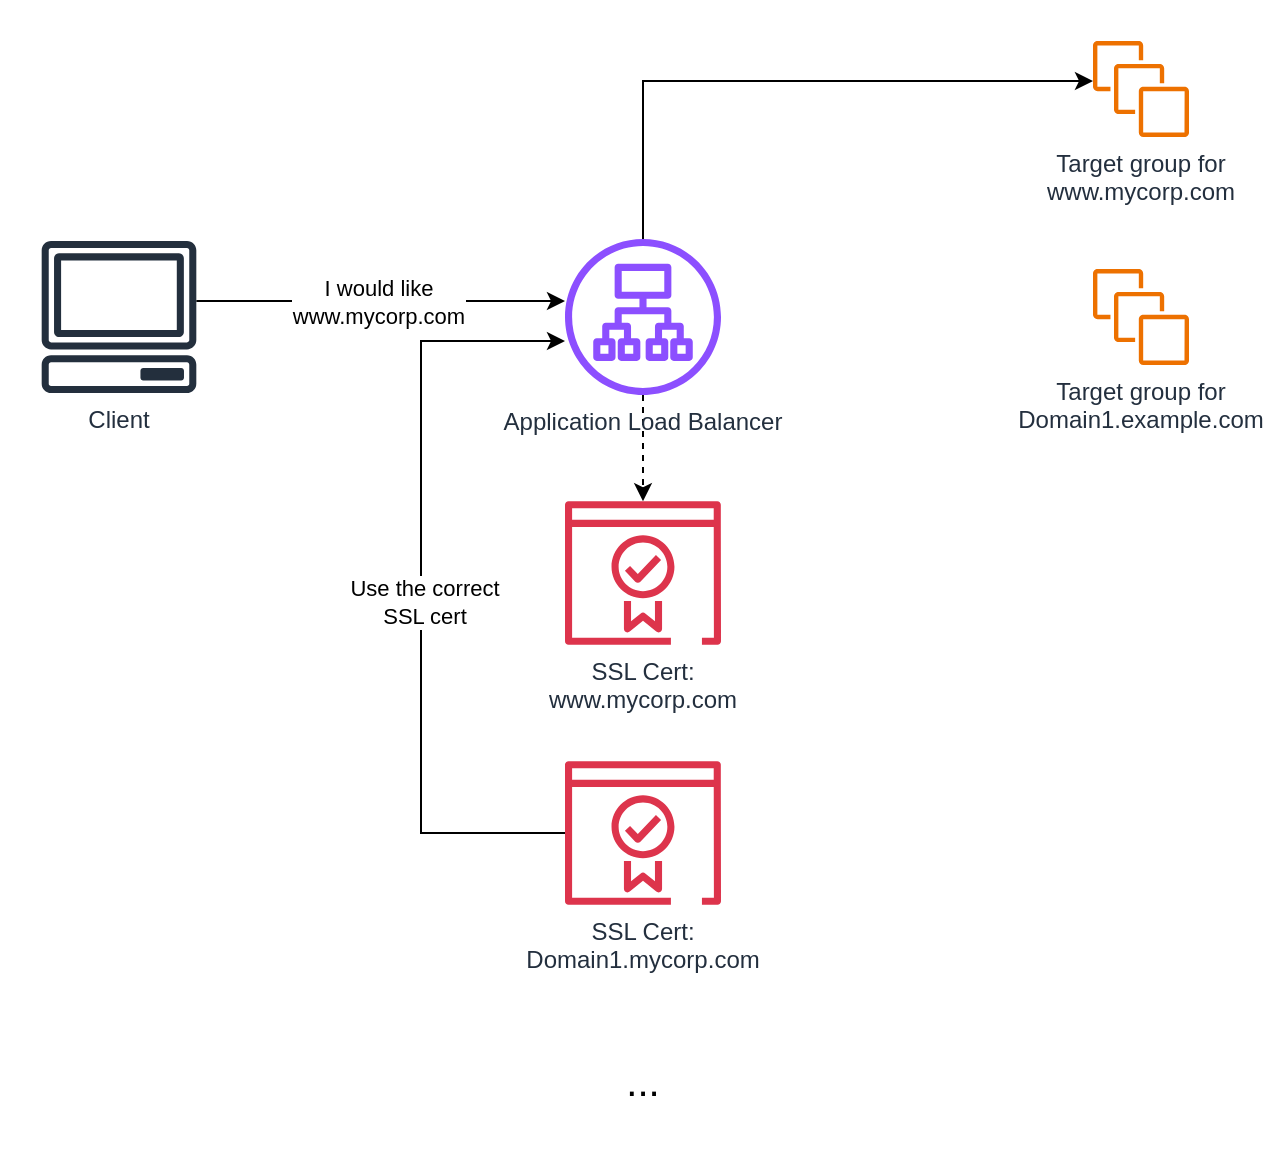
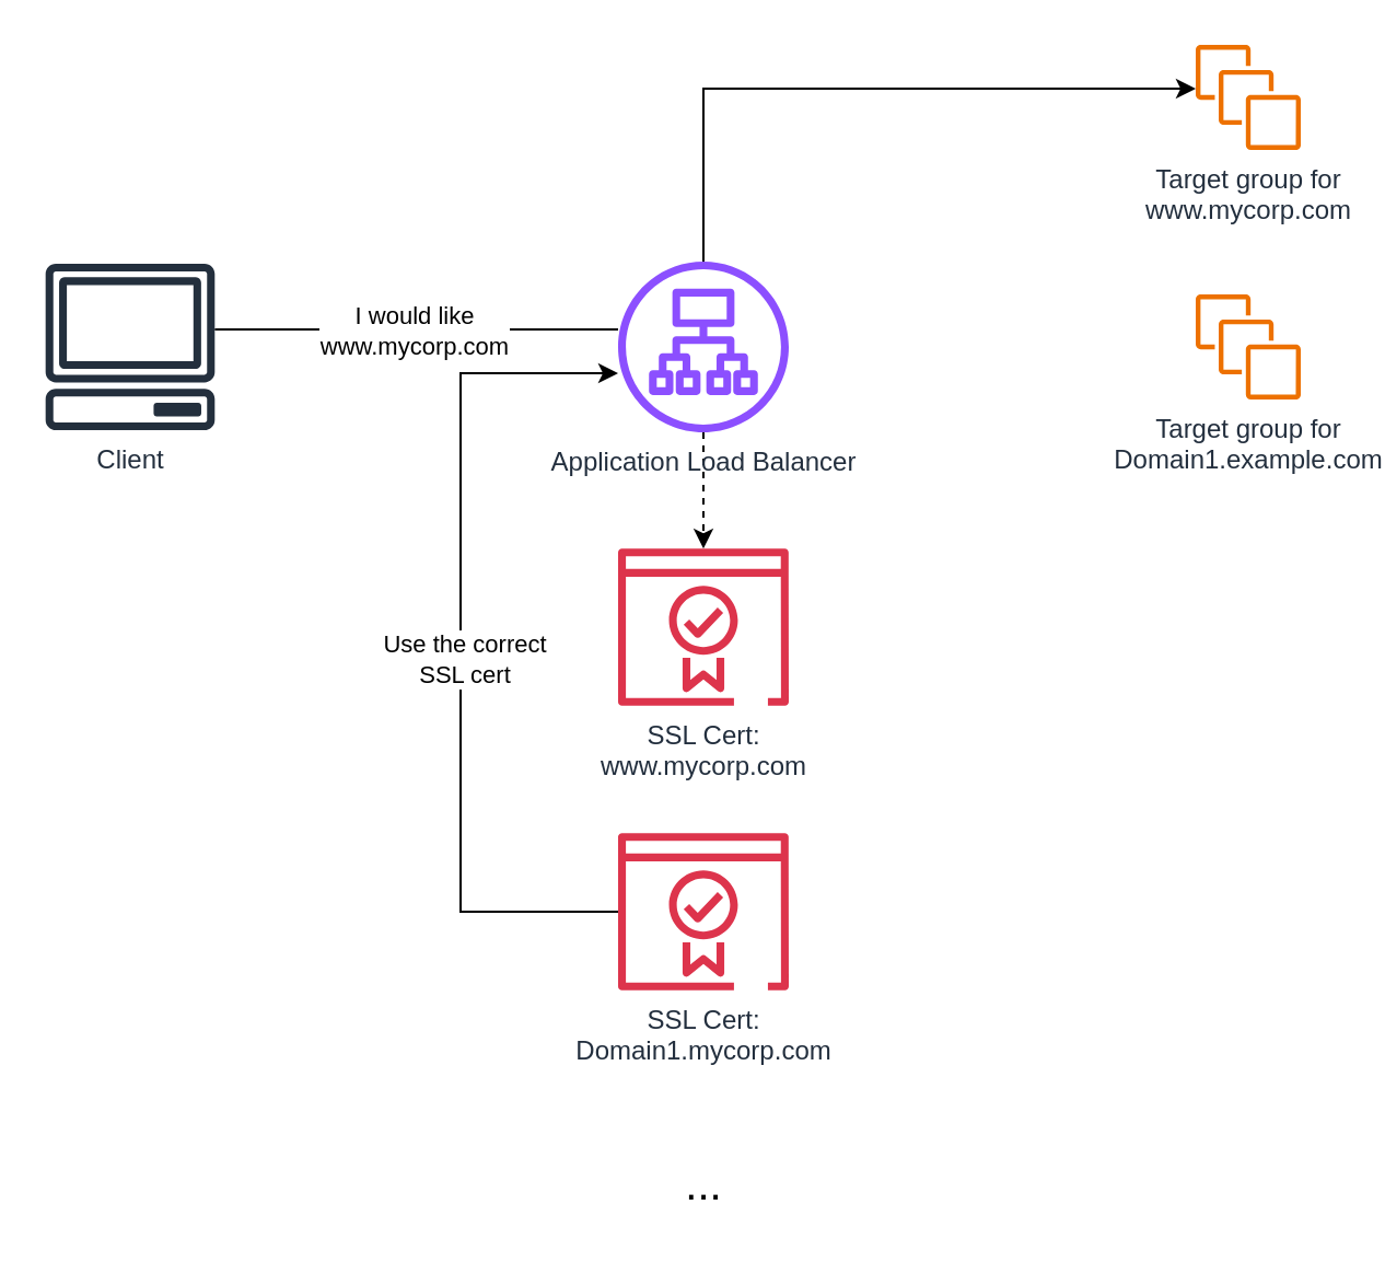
  <mxCell id="0" />
  <mxCell id="1" parent="0" />
- <mxCell id="2" style="edgeStyle=orthogonalEdgeStyle;rounded=0;orthogonalLoop=1;jettySize=auto;html=1;" edge="1" parent="1" source="4" target="7"><mxGeometry relative="1" as="geometry"><Array as="points"><mxPoint x="140" y="150" /><mxPoint x="140" y="150" /></Array></mxGeometry></mxCell>
+ <mxCell id="2" style="edgeStyle=orthogonalEdgeStyle;rounded=0;orthogonalLoop=1;jettySize=auto;html=1;endArrow=none;" edge="1" parent="1" source="4" target="7"><mxGeometry relative="1" as="geometry"><Array as="points"><mxPoint x="140" y="150" /><mxPoint x="140" y="150" /></Array></mxGeometry></mxCell>
  <mxCell id="3" value="&lt;div&gt;I would like&lt;/div&gt;&lt;div&gt;www.mycorp.com&lt;/div&gt;" style="edgeLabel;html=1;align=center;verticalAlign=middle;resizable=0;points=[];" vertex="1" connectable="0" parent="2"><mxGeometry x="-0.136" y="-3" relative="1" as="geometry"><mxPoint x="11" y="-3" as="offset" /></mxGeometry></mxCell>
  <mxCell id="4" value="Client" style="sketch=0;outlineConnect=0;fontColor=#232F3E;gradientColor=none;fillColor=#232F3D;strokeColor=none;dashed=0;verticalLabelPosition=bottom;verticalAlign=top;align=center;html=1;fontSize=12;fontStyle=0;aspect=fixed;pointerEvents=1;shape=mxgraph.aws4.client;" vertex="1" parent="1"><mxGeometry x="20" y="120" width="78" height="76" as="geometry" /></mxCell>
  <mxCell id="5" style="edgeStyle=orthogonalEdgeStyle;rounded=0;orthogonalLoop=1;jettySize=auto;html=1;" edge="1" parent="1" source="7" target="8"><mxGeometry relative="1" as="geometry"><Array as="points"><mxPoint x="321" y="40" /></Array></mxGeometry></mxCell>
  <mxCell id="6" style="edgeStyle=orthogonalEdgeStyle;rounded=0;orthogonalLoop=1;jettySize=auto;html=1;dashed=1;" edge="1" parent="1" source="7" target="13"><mxGeometry relative="1" as="geometry" /></mxCell>
  <mxCell id="7" value="Application Load Balancer" style="sketch=0;outlineConnect=0;fontColor=#232F3E;gradientColor=none;fillColor=#8C4FFF;strokeColor=none;dashed=0;verticalLabelPosition=bottom;verticalAlign=top;align=center;html=1;fontSize=12;fontStyle=0;aspect=fixed;pointerEvents=1;shape=mxgraph.aws4.application_load_balancer;" vertex="1" parent="1"><mxGeometry x="282" y="119" width="78" height="78" as="geometry" /></mxCell>
  <mxCell id="8" value="&lt;div&gt;Target group for&lt;/div&gt;&lt;div&gt;www.mycorp.com&lt;/div&gt;" style="sketch=0;outlineConnect=0;fontColor=#232F3E;gradientColor=none;fillColor=#ED7100;strokeColor=none;dashed=0;verticalLabelPosition=bottom;verticalAlign=top;align=center;html=1;fontSize=12;fontStyle=0;aspect=fixed;pointerEvents=1;shape=mxgraph.aws4.instances;" vertex="1" parent="1"><mxGeometry x="546" y="20" width="48" height="48" as="geometry" /></mxCell>
  <mxCell id="9" value="&lt;div&gt;Target group for&lt;/div&gt;&lt;div&gt;Domain1.example.com&lt;/div&gt;" style="sketch=0;outlineConnect=0;fontColor=#232F3E;gradientColor=none;fillColor=#ED7100;strokeColor=none;dashed=0;verticalLabelPosition=bottom;verticalAlign=top;align=center;html=1;fontSize=12;fontStyle=0;aspect=fixed;pointerEvents=1;shape=mxgraph.aws4.instances;" vertex="1" parent="1"><mxGeometry x="546" y="134" width="48" height="48" as="geometry" /></mxCell>
  <mxCell id="10" style="edgeStyle=orthogonalEdgeStyle;rounded=0;orthogonalLoop=1;jettySize=auto;html=1;" edge="1" parent="1" source="12" target="7"><mxGeometry relative="1" as="geometry"><Array as="points"><mxPoint x="210" y="416" /><mxPoint x="210" y="170" /></Array></mxGeometry></mxCell>
  <mxCell id="11" value="&lt;div&gt;&lt;span style=&quot;background-color: light-dark(#ffffff, var(--ge-dark-color, #121212)); color: light-dark(rgb(0, 0, 0), rgb(255, 255, 255));&quot;&gt;Use the correct&lt;/span&gt;&lt;br&gt;&lt;/div&gt;&lt;div&gt;SSL cert&lt;/div&gt;" style="edgeLabel;html=1;align=center;verticalAlign=middle;resizable=0;points=[];" vertex="1" connectable="0" parent="10"><mxGeometry x="0.023" y="-1" relative="1" as="geometry"><mxPoint y="11" as="offset" /></mxGeometry></mxCell>
  <mxCell id="12" value="&lt;div&gt;SSL Cert:&lt;/div&gt;&lt;div&gt;Domain1.mycorp.com&lt;/div&gt;" style="sketch=0;outlineConnect=0;fontColor=#232F3E;gradientColor=none;fillColor=#DD344C;strokeColor=none;dashed=0;verticalLabelPosition=bottom;verticalAlign=top;align=center;html=1;fontSize=12;fontStyle=0;aspect=fixed;pointerEvents=1;shape=mxgraph.aws4.certificate_manager_2;" vertex="1" parent="1"><mxGeometry x="282" y="380" width="78" height="72" as="geometry" /></mxCell>
  <mxCell id="13" value="&lt;div&gt;SSL Cert:&lt;/div&gt;&lt;div&gt;www.mycorp.com&lt;/div&gt;" style="sketch=0;outlineConnect=0;fontColor=#232F3E;gradientColor=none;fillColor=#DD344C;strokeColor=none;dashed=0;verticalLabelPosition=bottom;verticalAlign=top;align=center;html=1;fontSize=12;fontStyle=0;aspect=fixed;pointerEvents=1;shape=mxgraph.aws4.certificate_manager_2;" vertex="1" parent="1"><mxGeometry x="282" y="250" width="78" height="72" as="geometry" /></mxCell>
  <mxCell id="14" value="..." style="text;html=1;align=center;verticalAlign=middle;resizable=0;points=[];autosize=1;strokeColor=none;fillColor=none;fontSize=20;" vertex="1" parent="1"><mxGeometry x="301" y="520" width="40" height="40" as="geometry" /></mxCell>
